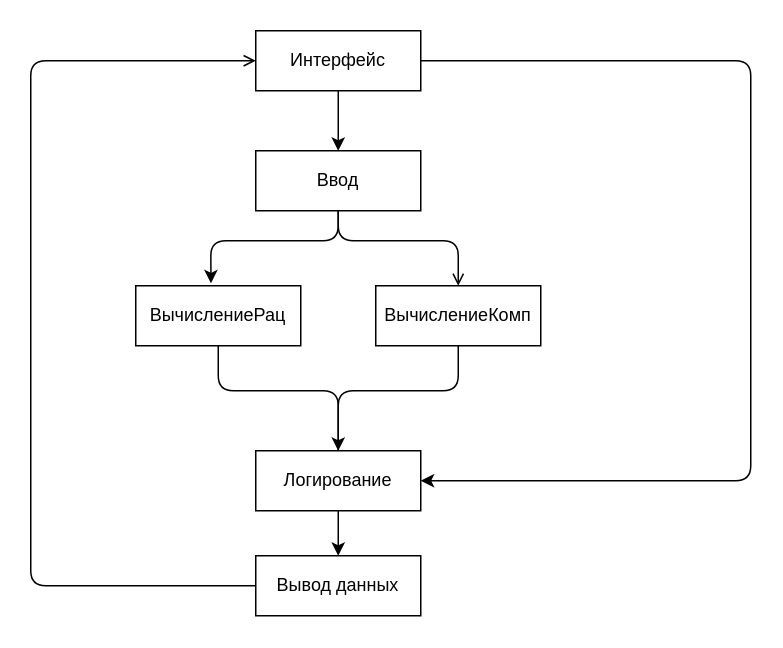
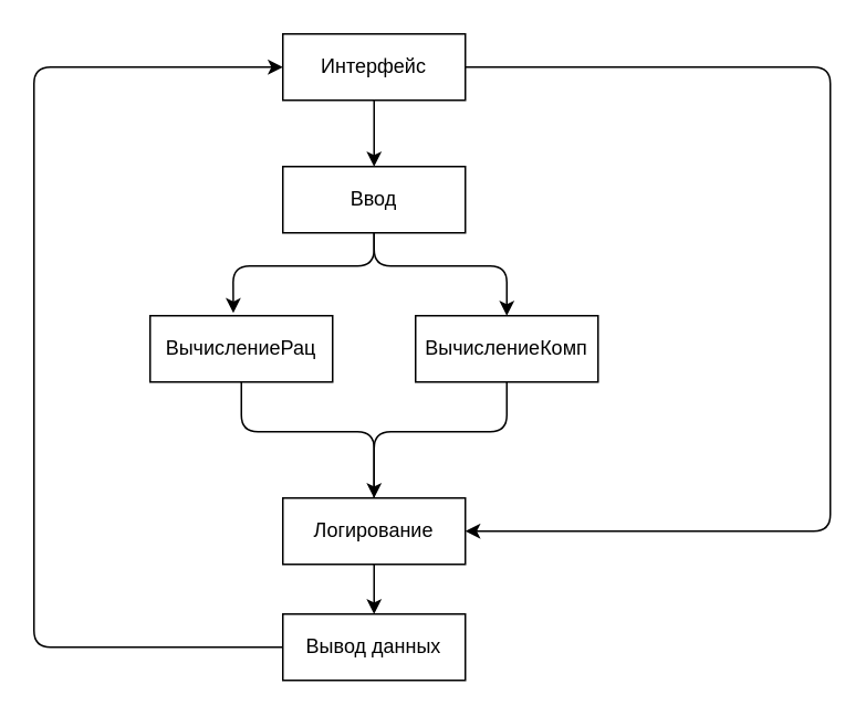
  <mxCell id="0" />
  <mxCell id="1" parent="0" />
- <mxCell id="2" style="edgeStyle=none;html=1;exitX=0;exitY=0.5;exitDx=0;exitDy=0;entryX=0;entryY=0.5;entryDx=0;entryDy=0;endArrow=open;" parent="1" source="3" target="14" edge="1"><mxGeometry relative="1" as="geometry"><mxPoint x="80" y="-5" as="targetPoint" /><Array as="points"><mxPoint x="20" y="390" /><mxPoint x="20" y="40" /></Array></mxGeometry></mxCell>
+ <mxCell id="2" style="edgeStyle=none;html=1;exitX=0;exitY=0.5;exitDx=0;exitDy=0;entryX=0;entryY=0.5;entryDx=0;entryDy=0;" parent="1" source="3" target="14" edge="1"><mxGeometry relative="1" as="geometry"><mxPoint x="80" y="-5" as="targetPoint" /><Array as="points"><mxPoint x="20" y="390" /><mxPoint x="20" y="40" /></Array></mxGeometry></mxCell>
  <mxCell id="3" value="Вывод данных" style="rounded=0;whiteSpace=wrap;html=1;" parent="1" vertex="1"><mxGeometry x="170" y="370" width="110" height="40" as="geometry" /></mxCell>
- <mxCell id="4" style="edgeStyle=none;html=1;exitX=0.5;exitY=1;exitDx=0;exitDy=0;entryX=0.5;entryY=0;entryDx=0;entryDy=0;endArrow=open;" parent="1" source="7" target="11" edge="1"><mxGeometry relative="1" as="geometry"><Array as="points"><mxPoint x="225" y="160" /><mxPoint x="305" y="160" /></Array></mxGeometry></mxCell>
+ <mxCell id="4" style="edgeStyle=none;html=1;exitX=0.5;exitY=1;exitDx=0;exitDy=0;entryX=0.5;entryY=0;entryDx=0;entryDy=0;" parent="1" source="7" target="11" edge="1"><mxGeometry relative="1" as="geometry"><Array as="points"><mxPoint x="225" y="160" /><mxPoint x="305" y="160" /></Array></mxGeometry></mxCell>
  <mxCell id="5" style="edgeStyle=none;html=1;exitX=0.5;exitY=1;exitDx=0;exitDy=0;entryX=0.456;entryY=-0.04;entryDx=0;entryDy=0;entryPerimeter=0;" parent="1" source="7" target="9" edge="1"><mxGeometry relative="1" as="geometry"><Array as="points"><mxPoint x="225" y="160" /><mxPoint x="140" y="160" /></Array></mxGeometry></mxCell>
  <mxCell id="6" style="edgeStyle=none;html=1;exitX=1;exitY=0.5;exitDx=0;exitDy=0;entryX=1;entryY=0.5;entryDx=0;entryDy=0;" parent="1" source="14" target="12" edge="1"><mxGeometry relative="1" as="geometry"><Array as="points"><mxPoint x="500" y="40" /><mxPoint x="500" y="320" /></Array></mxGeometry></mxCell>
  <mxCell id="7" value="Ввод" style="rounded=0;whiteSpace=wrap;html=1;" parent="1" vertex="1"><mxGeometry x="170" y="100" width="110" height="40" as="geometry" /></mxCell>
  <mxCell id="8" style="edgeStyle=none;html=1;exitX=0.5;exitY=1;exitDx=0;exitDy=0;entryX=0.5;entryY=0;entryDx=0;entryDy=0;" parent="1" source="9" target="3" edge="1"><mxGeometry relative="1" as="geometry"><mxPoint x="230" y="290" as="targetPoint" /><Array as="points"><mxPoint x="145" y="260" /><mxPoint x="225" y="260" /></Array></mxGeometry></mxCell>
  <mxCell id="9" value="ВычислениеРац" style="rounded=0;whiteSpace=wrap;html=1;" parent="1" vertex="1"><mxGeometry x="90" y="190" width="110" height="40" as="geometry" /></mxCell>
  <mxCell id="10" style="edgeStyle=none;html=1;exitX=0.5;exitY=1;exitDx=0;exitDy=0;entryX=0.5;entryY=0;entryDx=0;entryDy=0;" parent="1" source="11" target="12" edge="1"><mxGeometry relative="1" as="geometry"><Array as="points"><mxPoint x="305" y="260" /><mxPoint x="225" y="260" /></Array></mxGeometry></mxCell>
  <mxCell id="11" value="ВычислениеКомп" style="rounded=0;whiteSpace=wrap;html=1;" parent="1" vertex="1"><mxGeometry x="250" y="190" width="110" height="40" as="geometry" /></mxCell>
  <mxCell id="12" value="Логирование" style="rounded=0;whiteSpace=wrap;html=1;" parent="1" vertex="1"><mxGeometry x="170" y="300" width="110" height="40" as="geometry" /></mxCell>
  <mxCell id="13" style="edgeStyle=none;html=1;exitX=0.5;exitY=1;exitDx=0;exitDy=0;entryX=0.5;entryY=0;entryDx=0;entryDy=0;" parent="1" source="14" target="7" edge="1"><mxGeometry relative="1" as="geometry" /></mxCell>
  <mxCell id="14" value="Интерфейс" style="rounded=0;whiteSpace=wrap;html=1;" parent="1" vertex="1"><mxGeometry x="170" y="20" width="110" height="40" as="geometry" /></mxCell>
